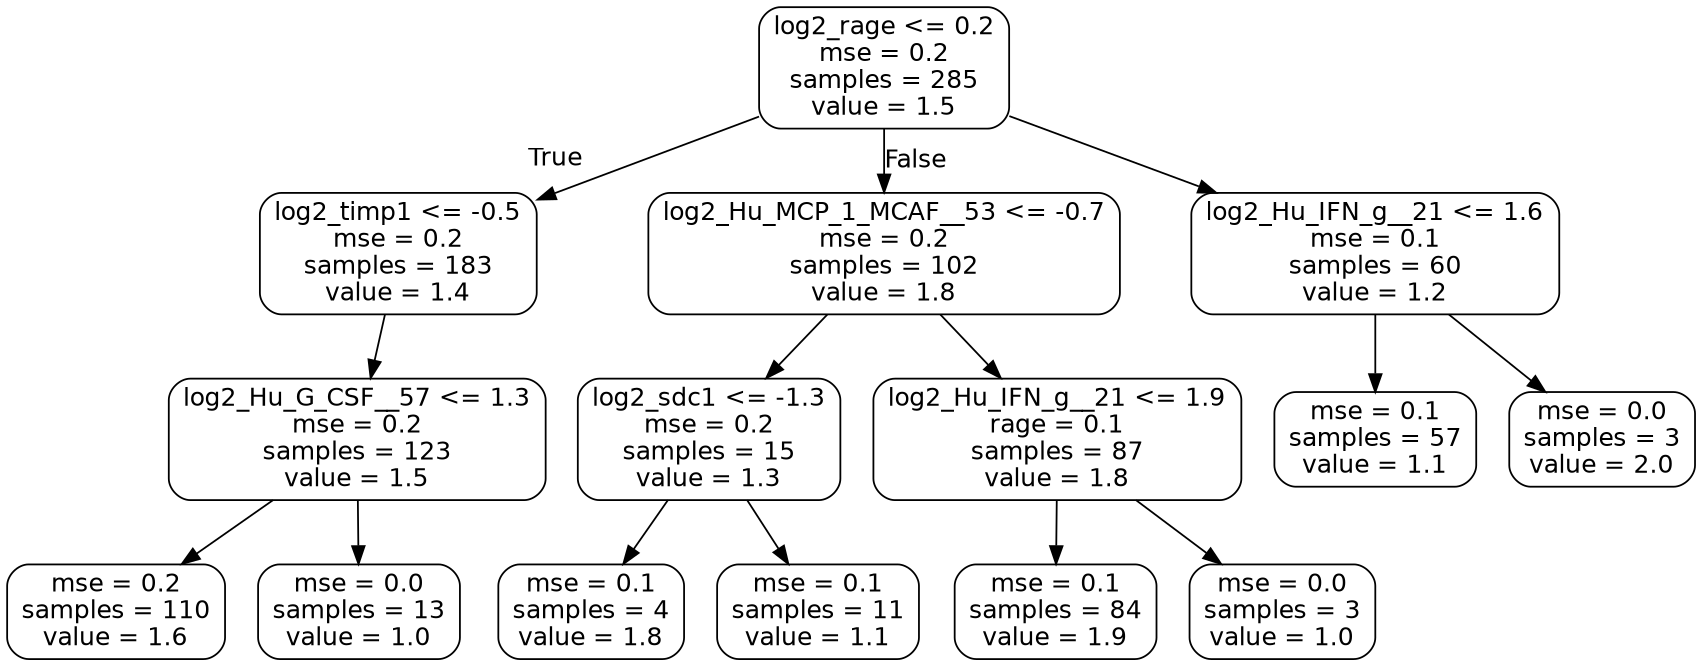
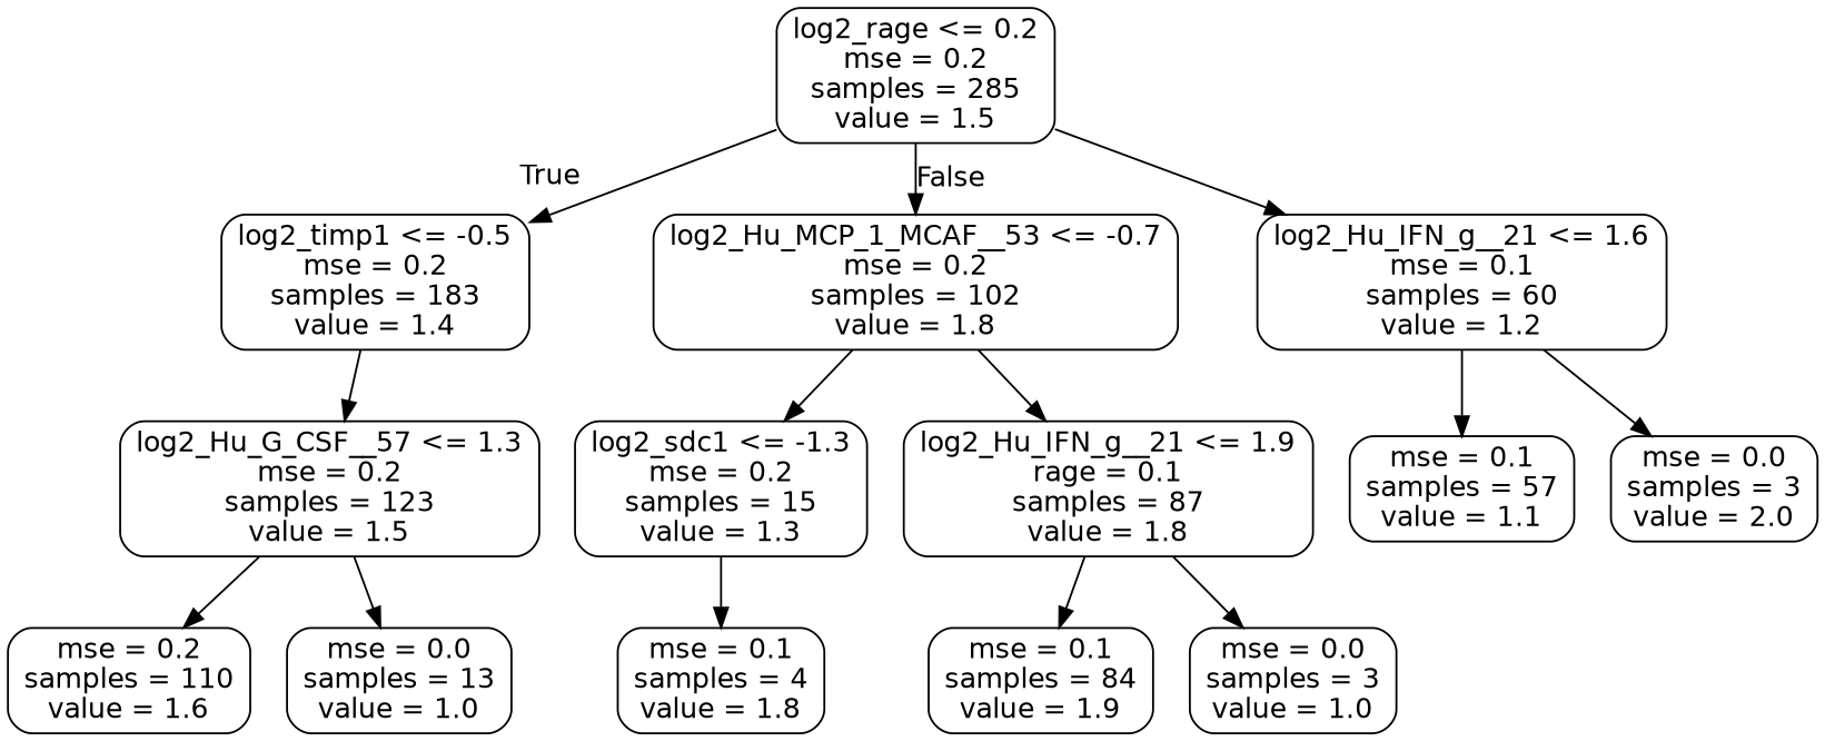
  digraph {
    node [color=black fontname=helvetica shape=box style=rounded]
    edge [fontname=helvetica]
    n1 [label="log2_rage <= 0.2\nmse = 0.2\nsamples = 285\nvalue = 1.5"]
    n2 [label="log2_timp1 <= -0.5\nmse = 0.2\nsamples = 183\nvalue = 1.4"]
    n3 [label="log2_Hu_MCP_1_MCAF__53 <= -0.7\nmse = 0.2\nsamples = 102\nvalue = 1.8"]
    n4 [label="log2_Hu_IFN_g__21 <= 1.6\nmse = 0.1\nsamples = 60\nvalue = 1.2"]
    n5 [label="log2_Hu_G_CSF__57 <= 1.3\nmse = 0.2\nsamples = 123\nvalue = 1.5"]
    n6 [label="log2_sdc1 <= -1.3\nmse = 0.2\nsamples = 15\nvalue = 1.3"]
    n7 [label="log2_Hu_IFN_g__21 <= 1.9\nrage = 0.1\nsamples = 87\nvalue = 1.8"]
    n8 [label="mse = 0.1\nsamples = 57\nvalue = 1.1"]
    n9 [label="mse = 0.0\nsamples = 3\nvalue = 2.0"]
    n10 [label="mse = 0.2\nsamples = 110\nvalue = 1.6"]
    n11 [label="mse = 0.0\nsamples = 13\nvalue = 1.0"]
    n12 [label="mse = 0.1\nsamples = 4\nvalue = 1.8"]
-   n13 [label="mse = 0.1\nsamples = 11\nvalue = 1.1"]
    n14 [label="mse = 0.1\nsamples = 84\nvalue = 1.9"]
    n15 [label="mse = 0.0\nsamples = 3\nvalue = 1.0"]
    n1 -> n2 [headlabel=True labelangle=45 labeldistance=2.5]
    n1 -> n3 [headlabel=False labelangle=-45 labeldistance=2.5]
    n1 -> n4
    n2 -> n5
    n3 -> n6
    n3 -> n7
    n4 -> n8
    n4 -> n9
    n5 -> n10
    n5 -> n11
    n6 -> n12
-   n6 -> n13
    n7 -> n14
    n7 -> n15
  }
